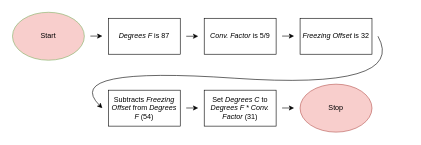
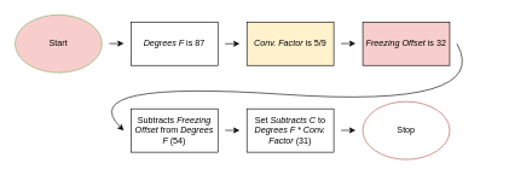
  <mxCell id="0" />
  <mxCell id="1" parent="0" />
  <mxCell id="2" value="Start" style="ellipse;whiteSpace=wrap;html=1;fillColor=#f8cecc;strokeColor=#82b366;" vertex="1" parent="1"><mxGeometry x="20" y="20" width="120" height="80" as="geometry" /></mxCell>
  <mxCell id="3" value="&lt;i&gt;Degrees F &lt;/i&gt;is 87" style="rounded=0;whiteSpace=wrap;html=1;" vertex="1" parent="1"><mxGeometry x="180" y="30" width="120" height="60" as="geometry" /></mxCell>
- <mxCell id="4" value="&lt;i&gt;Conv. Factor &lt;/i&gt;is 5/9" style="rounded=0;whiteSpace=wrap;html=1;" vertex="1" parent="1"><mxGeometry x="340" y="30" width="120" height="60" as="geometry" /></mxCell>
- <mxCell id="5" value="&lt;i&gt;Freezing Offset&lt;/i&gt;&amp;nbsp;is 32" style="rounded=0;whiteSpace=wrap;html=1;" vertex="1" parent="1"><mxGeometry x="500" y="30" width="120" height="60" as="geometry" /></mxCell>
- <mxCell id="6" value="Set &lt;i&gt;Degrees C &lt;/i&gt;to &lt;i&gt;Degrees F * Conv. Factor &lt;/i&gt;(31)" style="rounded=0;whiteSpace=wrap;html=1;" vertex="1" parent="1"><mxGeometry x="340" y="150" width="120" height="60" as="geometry" /></mxCell>
+ <mxCell id="4" value="&lt;i&gt;Conv. Factor &lt;/i&gt;is 5/9" style="rounded=0;whiteSpace=wrap;html=1;fillColor=#fff2cc;" vertex="1" parent="1"><mxGeometry x="340" y="30" width="120" height="60" as="geometry" /></mxCell>
+ <mxCell id="5" value="&lt;i&gt;Freezing Offset&lt;/i&gt;&amp;nbsp;is 32" style="rounded=0;whiteSpace=wrap;html=1;fillColor=#f8cecc;" vertex="1" parent="1"><mxGeometry x="500" y="30" width="120" height="60" as="geometry" /></mxCell>
+ <mxCell id="6" value="Set &lt;i&gt;Subtracts C &lt;/i&gt;to &lt;i&gt;Degrees F * Conv. Factor &lt;/i&gt;(31)" style="rounded=0;whiteSpace=wrap;html=1;" vertex="1" parent="1"><mxGeometry x="340" y="150" width="120" height="60" as="geometry" /></mxCell>
  <mxCell id="7" value="Subtracts &lt;i&gt;Freezing Offset &lt;/i&gt;from &lt;i&gt;Degrees F &lt;/i&gt;(54)" style="rounded=0;whiteSpace=wrap;html=1;" vertex="1" parent="1"><mxGeometry x="180" y="150" width="120" height="60" as="geometry" /></mxCell>
- <mxCell id="8" value="Stop" style="ellipse;whiteSpace=wrap;html=1;fillColor=#f8cecc;strokeColor=#b85450;" vertex="1" parent="1"><mxGeometry x="500" y="140" width="120" height="80" as="geometry" /></mxCell>
+ <mxCell id="8" value="Stop" style="ellipse;whiteSpace=wrap;html=1;fillColor=#ffffff;strokeColor=#b85450;" vertex="1" parent="1"><mxGeometry x="500" y="140" width="120" height="80" as="geometry" /></mxCell>
  <mxCell id="9" value="" style="curved=1;endArrow=classic;html=1;rounded=0;" edge="1" parent="1"><mxGeometry width="50" height="50" relative="1" as="geometry"><mxPoint x="630" y="60" as="sourcePoint" /><mxPoint x="170" y="180" as="targetPoint" /><Array as="points"><mxPoint x="680" y="150" /><mxPoint x="100" y="110" /></Array></mxGeometry></mxCell>
  <mxCell id="10" value="" style="endArrow=classic;html=1;rounded=0;" edge="1" parent="1"><mxGeometry width="50" height="50" relative="1" as="geometry"><mxPoint x="310" y="60" as="sourcePoint" /><mxPoint x="330" y="60" as="targetPoint" /></mxGeometry></mxCell>
  <mxCell id="11" value="" style="endArrow=classic;html=1;rounded=0;" edge="1" parent="1"><mxGeometry width="50" height="50" relative="1" as="geometry"><mxPoint x="470" y="59.73" as="sourcePoint" /><mxPoint x="490" y="59.73" as="targetPoint" /></mxGeometry></mxCell>
  <mxCell id="12" value="" style="endArrow=classic;html=1;rounded=0;" edge="1" parent="1"><mxGeometry width="50" height="50" relative="1" as="geometry"><mxPoint x="310" y="179.73" as="sourcePoint" /><mxPoint x="330" y="179.73" as="targetPoint" /></mxGeometry></mxCell>
  <mxCell id="13" value="" style="endArrow=classic;html=1;rounded=0;" edge="1" parent="1"><mxGeometry width="50" height="50" relative="1" as="geometry"><mxPoint x="150" y="59.73" as="sourcePoint" /><mxPoint x="170" y="59.73" as="targetPoint" /></mxGeometry></mxCell>
  <mxCell id="14" value="" style="endArrow=classic;html=1;rounded=0;" edge="1" parent="1"><mxGeometry width="50" height="50" relative="1" as="geometry"><mxPoint x="470" y="179.73" as="sourcePoint" /><mxPoint x="490" y="179.73" as="targetPoint" /></mxGeometry></mxCell>
